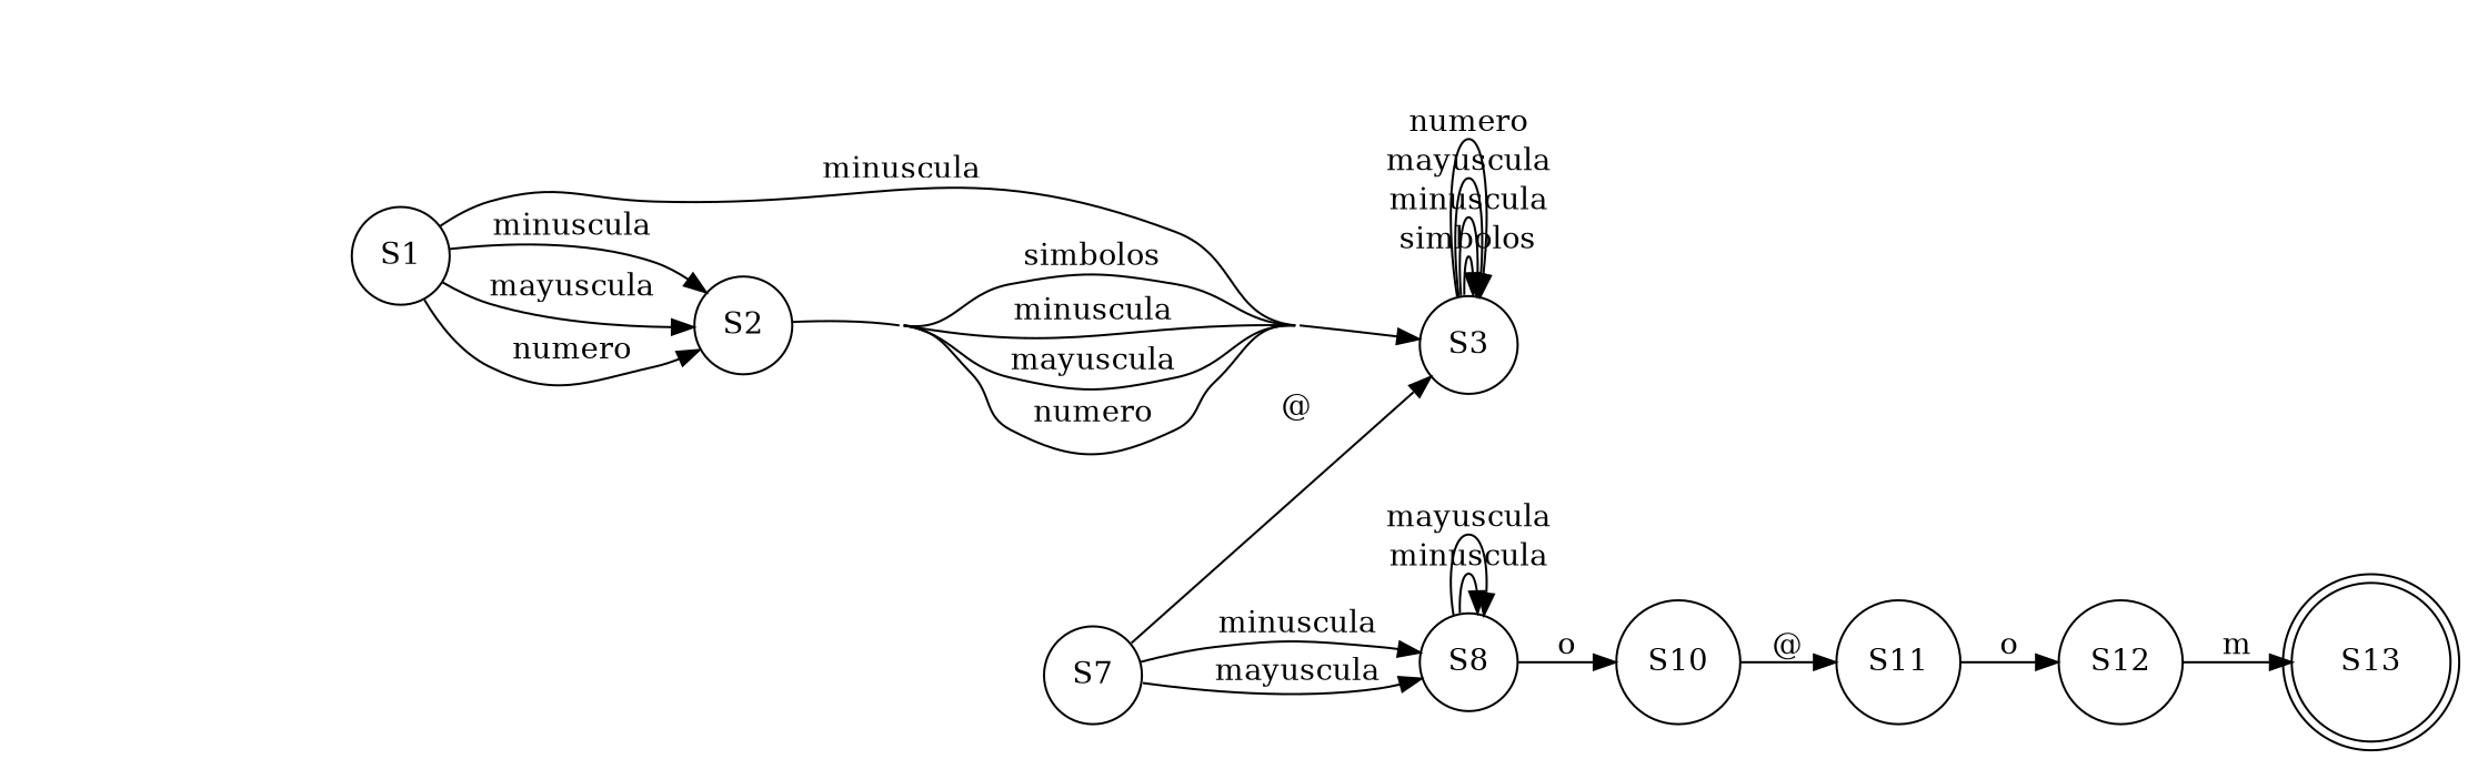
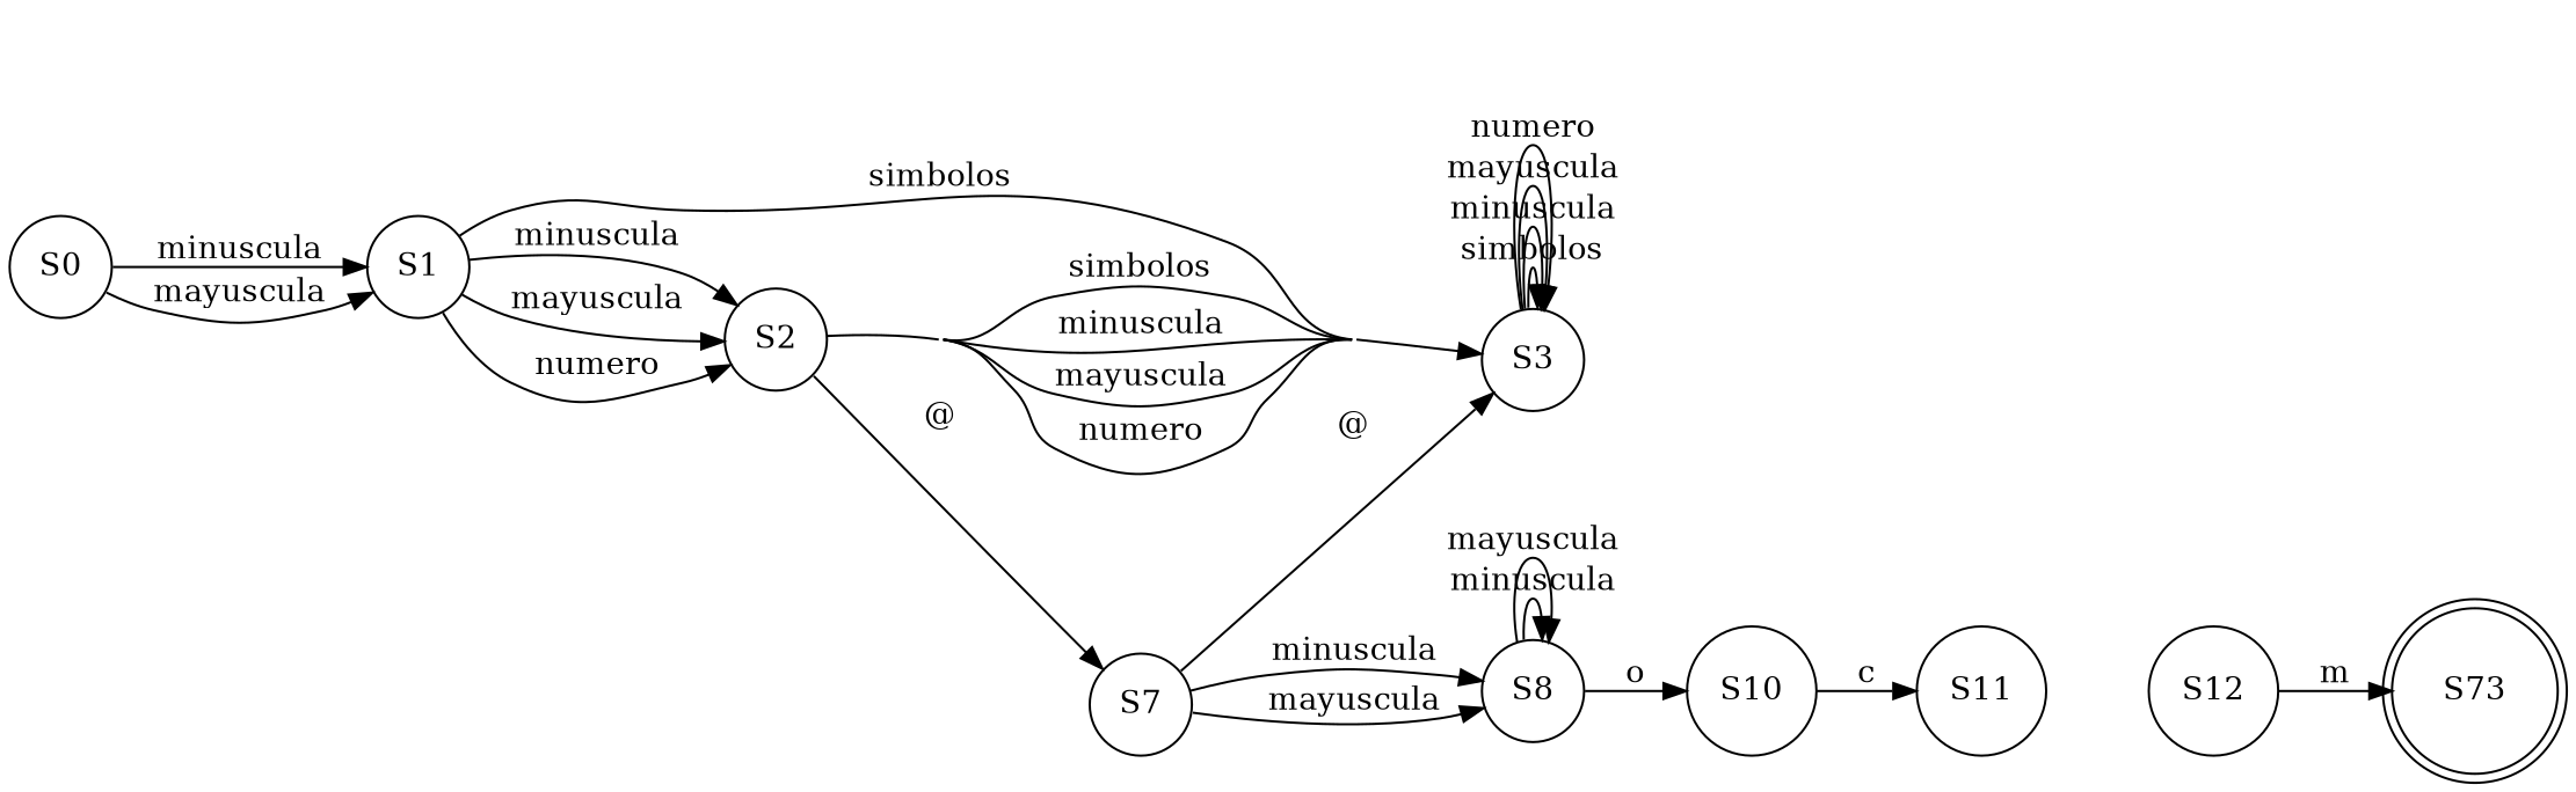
  digraph {
    concentrate=true
    rankdir=LR
    node [shape=circle]
+   n1 [label=S0]
    n2 [label=S1]
    n3 [label=S3]
    n4 [label=S2]
    n5 [label=S7]
    n6 [label=S8]
    n7 [label=S10]
    n8 [label=S11]
    n9 [label=S12]
-   n10 [label=S13 shape=doublecircle]
-   n2 -> n3 [label=minuscula]
+   n10 [label=S73 shape=doublecircle]
+   n1 -> n2 [label=minuscula]
+   n1 -> n2 [label=mayuscula]
+   n2 -> n3 [label=simbolos]
    n2 -> n4 [label=minuscula]
    n2 -> n4 [label=mayuscula]
    n2 -> n4 [label=numero]
    n3 -> n3 [label=simbolos]
    n3 -> n3 [label=minuscula]
    n3 -> n3 [label=mayuscula]
    n3 -> n3 [label=numero]
    n4 -> n3 [label=simbolos]
    n4 -> n3 [label=minuscula]
    n4 -> n3 [label=mayuscula]
    n4 -> n3 [label=numero]
+   n4 -> n5 [label="@"]
    n5 -> n3 [label="@"]
    n5 -> n6 [label=minuscula]
    n5 -> n6 [label=mayuscula]
    n6 -> n6 [label=minuscula]
    n6 -> n6 [label=mayuscula]
    n6 -> n7 [label=o]
-   n7 -> n8 [label="@"]
-   n8 -> n9 [label=o]
+   n7 -> n8 [label=c]
    n9 -> n10 [label=m]
  }
